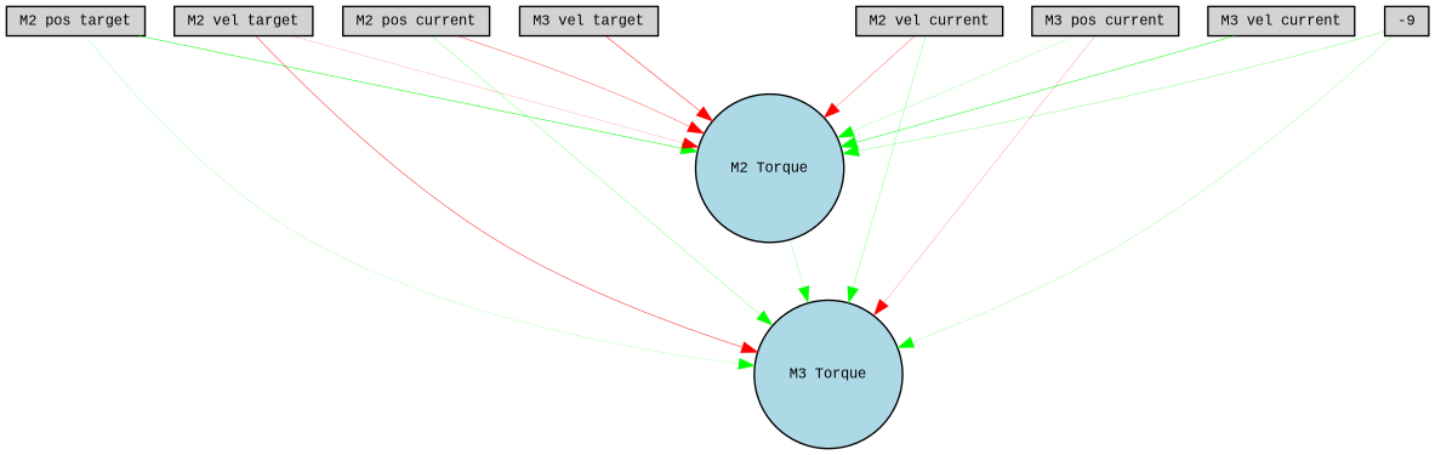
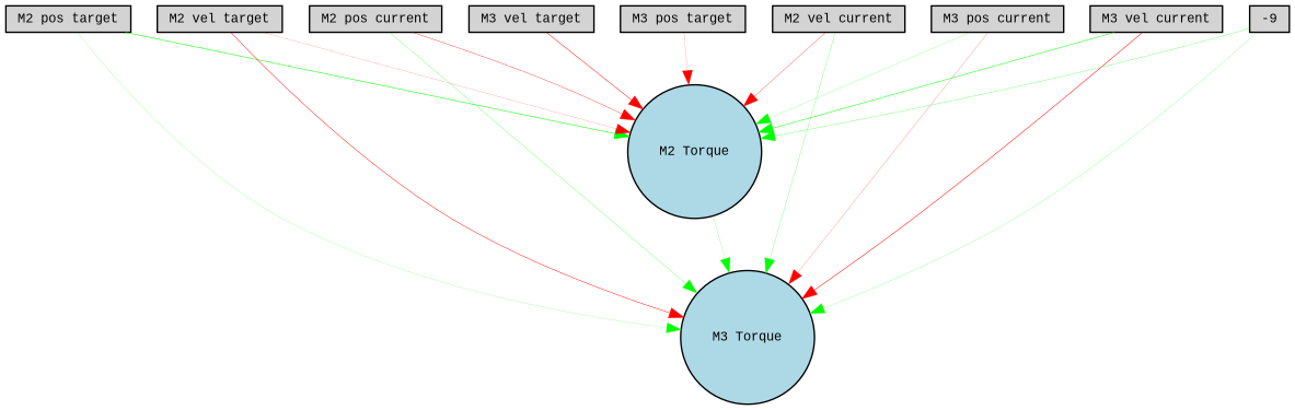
  digraph {
    fontname="Liberation Mono"
    node [fillcolor=lightgray fontname="Liberation Mono" fontsize=9 shape=box style=filled]
    edge [color=green fontname="Liberation Mono" style=solid]
    "M2 pos target" [height=0.2 width=0.2]
    "M2 Torque" [fillcolor=lightblue height=0.2 shape=circle width=0.2]
    "M3 Torque" [fillcolor=lightblue height=0.2 shape=circle width=0.2]
    "M2 vel target" [height=0.2 width=0.2]
+   "M3 pos target" [height=0.2 width=0.2]
    "M3 vel target" [height=0.2 width=0.2]
    "M2 pos current" [height=0.2 width=0.2]
    "M2 vel current" [height=0.2 width=0.2]
    "M3 pos current" [height=0.2 width=0.2]
    "M3 vel current" [height=0.2 width=0.2]
    -9 [height=0.2 width=0.2]
    "M2 pos target" -> "M2 Torque" [penwidth=0.367567295413199]
    "M2 pos target" -> "M3 Torque" [penwidth=0.10602639635372829]
    "M2 Torque" -> "M3 Torque" [penwidth=0.1279838581683371]
    "M2 vel target" -> "M2 Torque" [color=red penwidth=0.1023918962037617]
    "M2 vel target" -> "M3 Torque" [color=red penwidth=0.32019143795417665]
+   "M3 pos target" -> "M2 Torque" [color=red penwidth=0.10207265853608878]
    "M3 vel target" -> "M2 Torque" [color=red penwidth=0.3323881768887243]
    "M2 pos current" -> "M2 Torque" [color=red penwidth=0.23846653472993876]
    "M2 pos current" -> "M3 Torque" [penwidth=0.17520392604935492]
    "M2 vel current" -> "M2 Torque" [color=red penwidth=0.20739068992574486]
    "M2 vel current" -> "M3 Torque" [penwidth=0.16281212146921856]
    "M3 pos current" -> "M2 Torque" [penwidth=0.12685119937077988]
    "M3 pos current" -> "M3 Torque" [color=red penwidth=0.13200487811605927]
    "M3 vel current" -> "M2 Torque" [penwidth=0.344453779294688]
+   "M3 vel current" -> "M3 Torque" [color=red penwidth=0.36383620453750687]
    -9 -> "M2 Torque" [penwidth=0.1791383292799266]
    -9 -> "M3 Torque" [penwidth=0.12690562178197978]
  }
